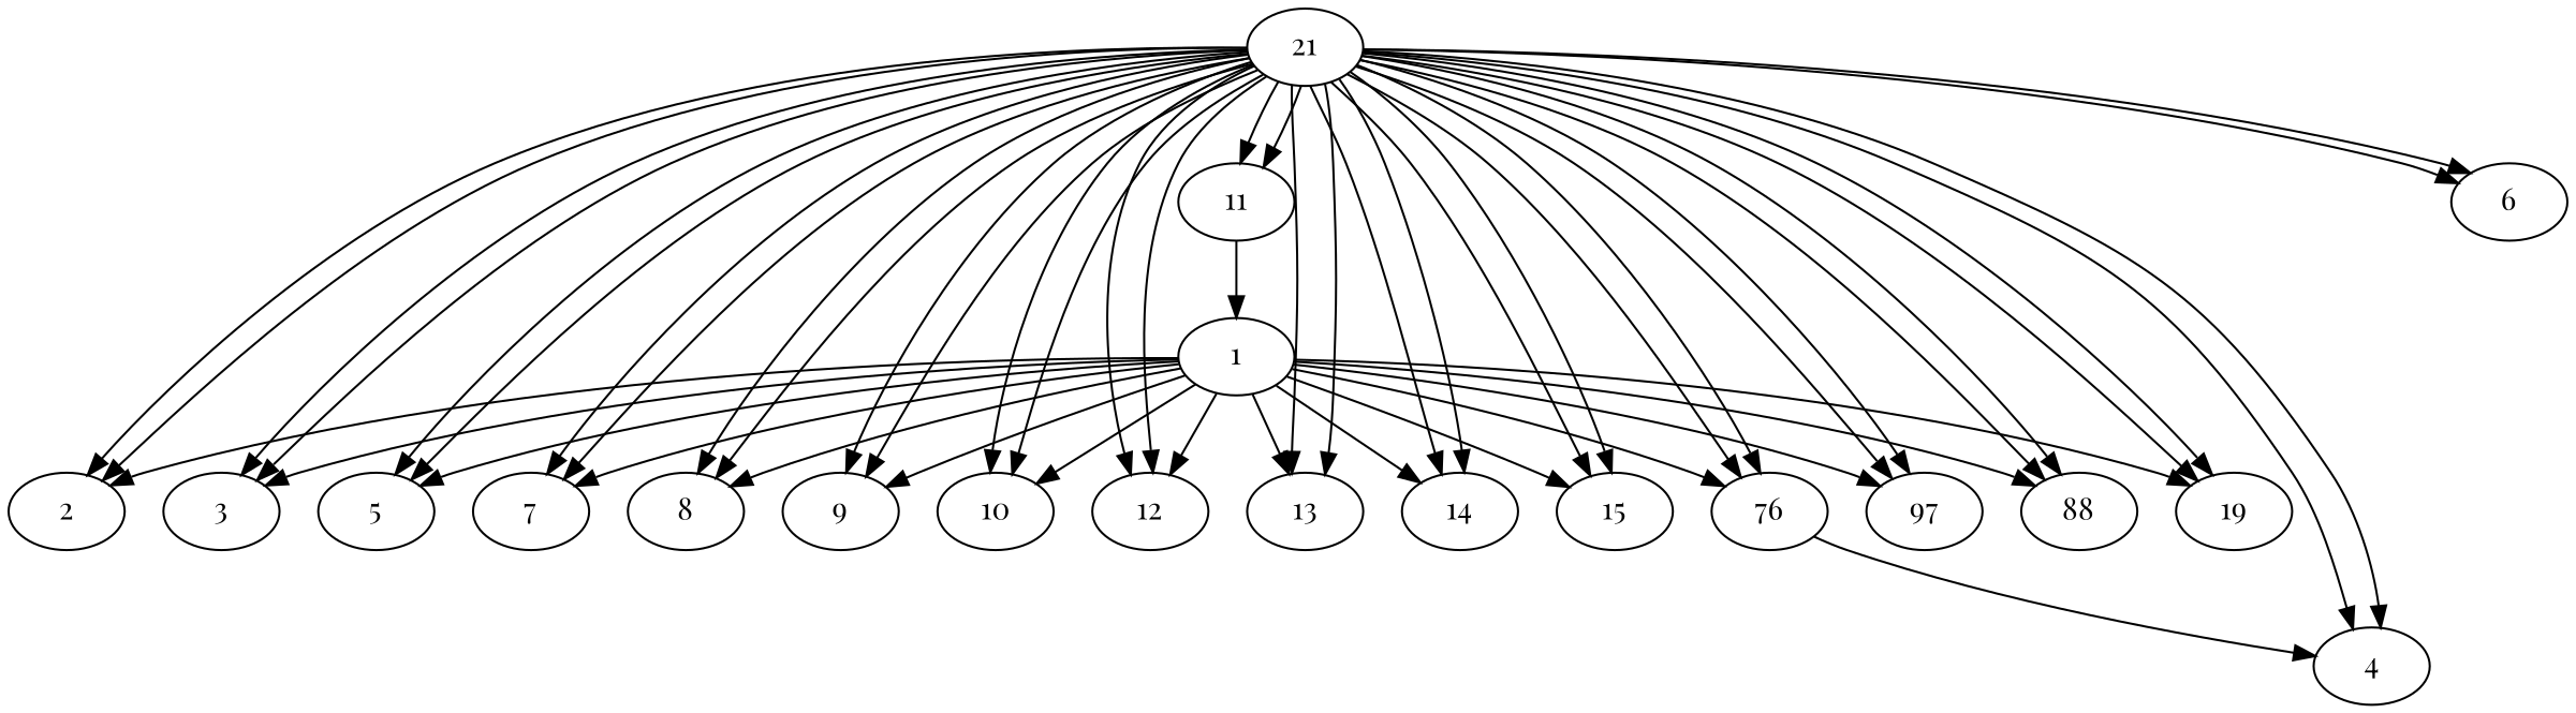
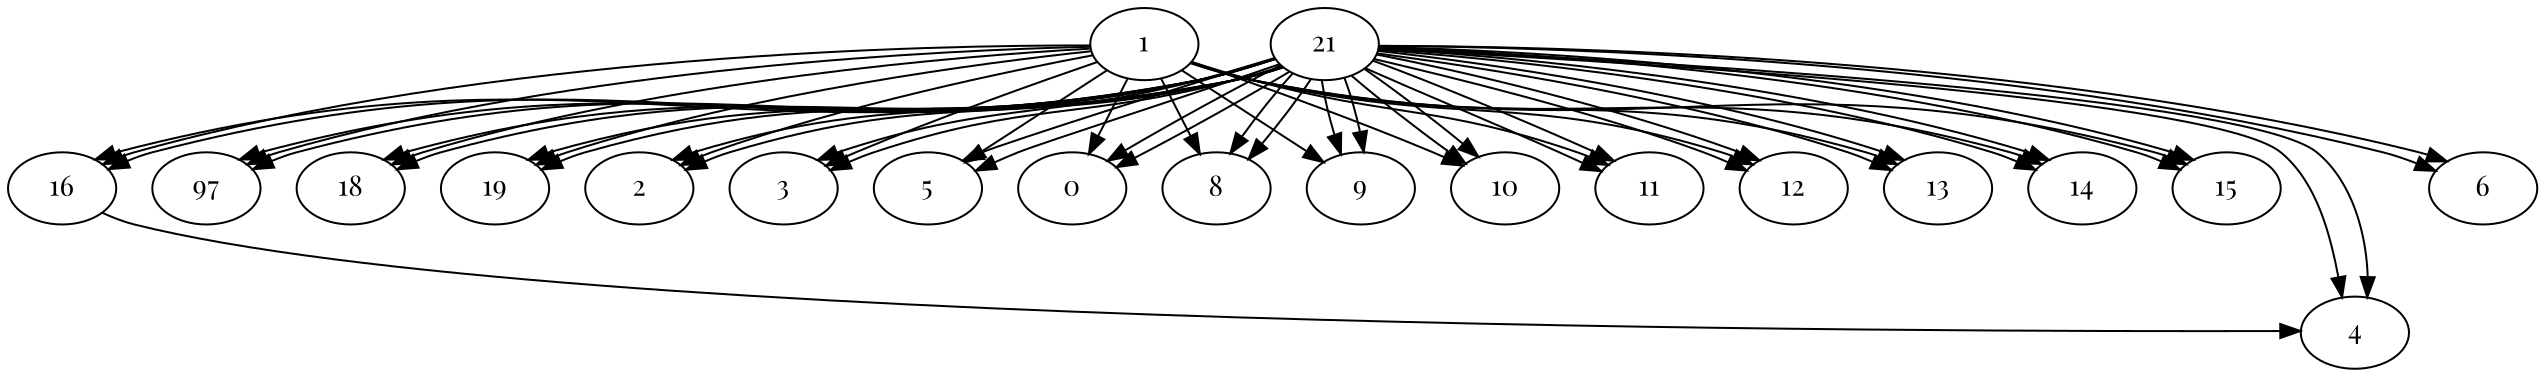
  digraph {
    fontname="Playfair Display"
    node [fontname="Playfair Display"]
    edge [fontname="Playfair Display"]
    1
    2
    3
    5
-   7
+   7 [label=0]
    8
    9
    10
    11
    12
    13
    14
    15
-   16 [label=76]
+   16
    n15 [label=97]
-   18 [label=88]
+   18
    19
    4
    21
    6
    1 -> 2
    1 -> 3
    1 -> 5
    1 -> 7
    1 -> 8
    1 -> 9
    1 -> 10
-   11 -> 1
+   1 -> 11
    1 -> 12
    1 -> 13
    1 -> 14
    1 -> 15
    1 -> 16
    1 -> n15
    1 -> 18
    1 -> 19
    16 -> 4
    21 -> 2
    21 -> 2
    21 -> 3
    21 -> 3
    21 -> 5
    21 -> 5
    21 -> 7
    21 -> 7
    21 -> 8
    21 -> 8
    21 -> 9
    21 -> 9
    21 -> 10
    21 -> 10
    21 -> 11
    21 -> 11
    21 -> 12
    21 -> 12
    21 -> 13
    21 -> 13
    21 -> 14
    21 -> 14
    21 -> 15
    21 -> 15
    21 -> 16
    21 -> 16
    21 -> n15
    21 -> n15
    21 -> 18
    21 -> 18
    21 -> 19
    21 -> 19
    21 -> 4
    21 -> 4
    21 -> 6
    21 -> 6
  }
